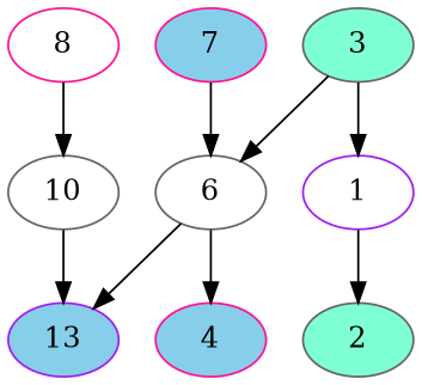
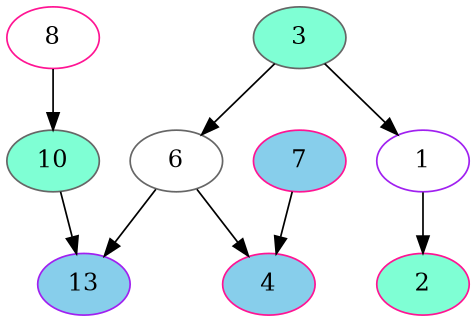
  digraph {
    node [color=deeppink fillcolor=white style=filled]
    8
-   10 [color=gray40]
+   10 [color=gray40 fillcolor=aquamarine]
    3 [color=gray40 fillcolor=aquamarine]
    1 [color=purple]
    6 [color=gray40]
    13 [color=purple fillcolor=skyblue]
-   2 [color=gray40 fillcolor=aquamarine]
+   2 [fillcolor=aquamarine]
    4 [fillcolor=skyblue]
    7 [fillcolor=skyblue]
    8 -> 10
    10 -> 13
    3 -> 1
    3 -> 6
    1 -> 2
    6 -> 13
    6 -> 4
-   7 -> 6
+   7 -> 4
  }
